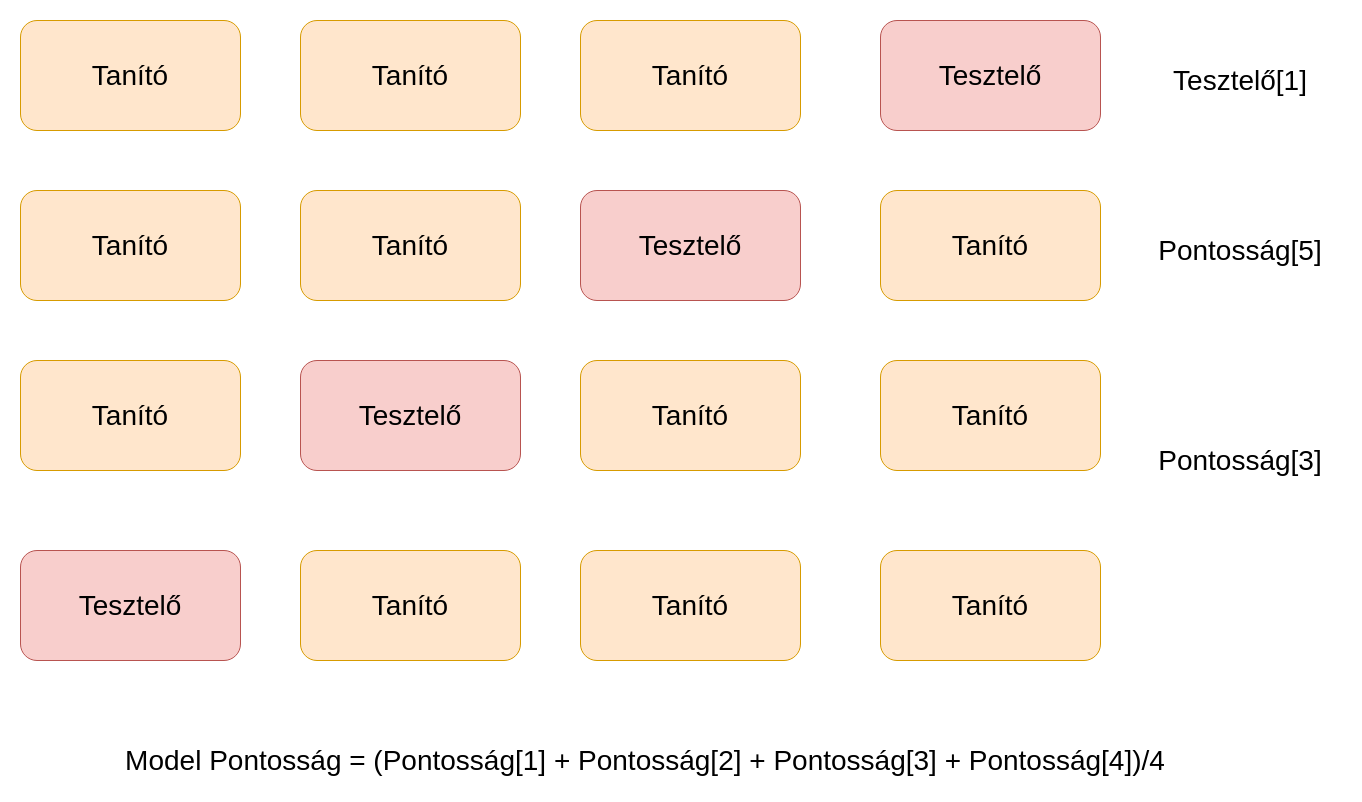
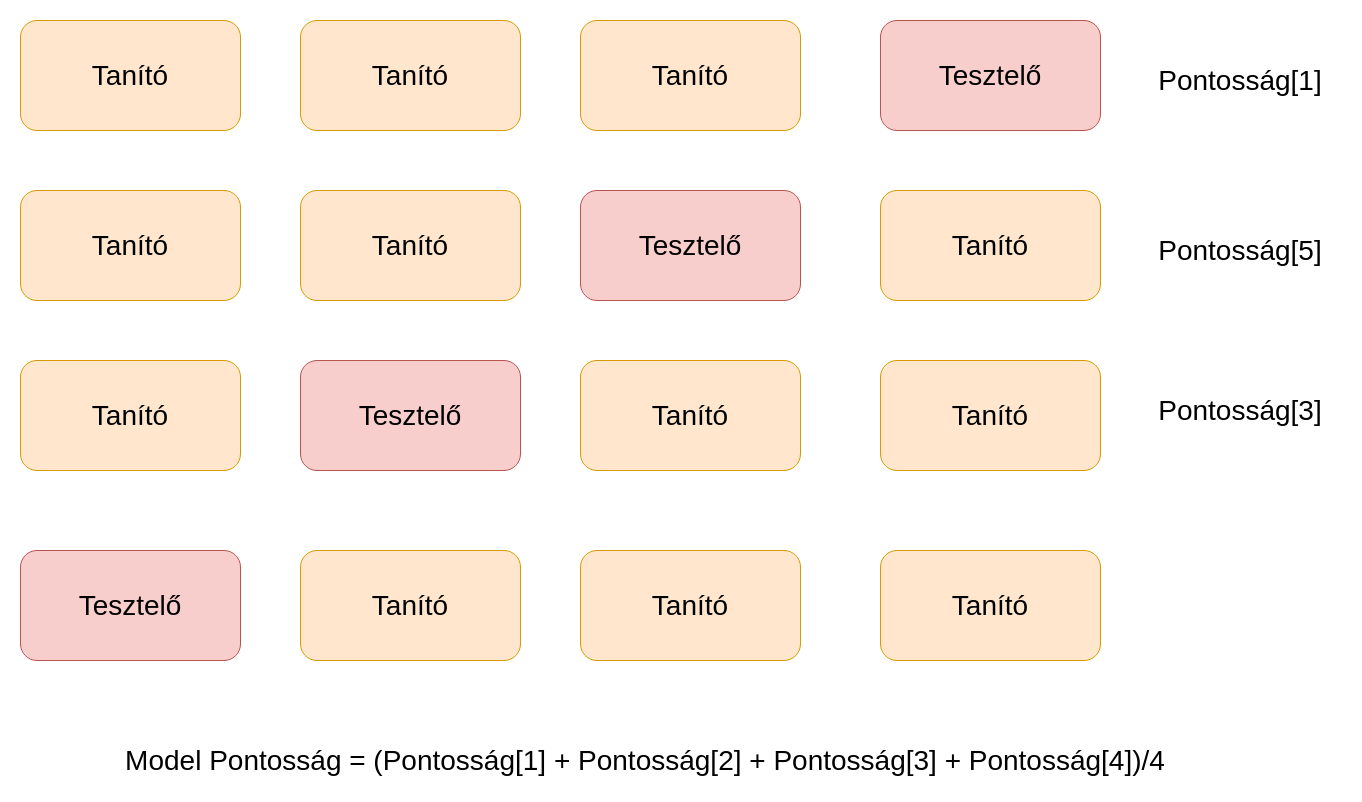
  <mxCell id="0" />
  <mxCell id="1" parent="0" />
  <mxCell id="2" value="&lt;font style=&quot;font-size: 28px&quot;&gt;Tanító&lt;/font&gt;" style="rounded=1;whiteSpace=wrap;html=1;fillColor=#ffe6cc;strokeColor=#d79b00;" vertex="1" parent="1"><mxGeometry x="20" y="20" width="220" height="110" as="geometry" /></mxCell>
  <mxCell id="3" value="&lt;font style=&quot;font-size: 28px&quot;&gt;Tanító&lt;/font&gt;" style="rounded=1;whiteSpace=wrap;html=1;fillColor=#ffe6cc;strokeColor=#d79b00;" vertex="1" parent="1"><mxGeometry x="300" y="20" width="220" height="110" as="geometry" /></mxCell>
  <mxCell id="4" value="&lt;font style=&quot;font-size: 28px&quot;&gt;Tanító&lt;/font&gt;" style="rounded=1;whiteSpace=wrap;html=1;fillColor=#ffe6cc;strokeColor=#d79b00;" vertex="1" parent="1"><mxGeometry x="580" y="20" width="220" height="110" as="geometry" /></mxCell>
  <mxCell id="5" value="&lt;font style=&quot;font-size: 28px&quot;&gt;Tesztelő&lt;/font&gt;" style="rounded=1;whiteSpace=wrap;html=1;fillColor=#f8cecc;strokeColor=#b85450;" vertex="1" parent="1"><mxGeometry x="880" y="20" width="220" height="110" as="geometry" /></mxCell>
  <mxCell id="6" value="&lt;font style=&quot;font-size: 28px&quot;&gt;Tanító&lt;/font&gt;" style="rounded=1;whiteSpace=wrap;html=1;fillColor=#ffe6cc;strokeColor=#d79b00;" vertex="1" parent="1"><mxGeometry x="20" y="190" width="220" height="110" as="geometry" /></mxCell>
  <mxCell id="7" value="&lt;font style=&quot;font-size: 28px&quot;&gt;Tanító&lt;/font&gt;" style="rounded=1;whiteSpace=wrap;html=1;fillColor=#ffe6cc;strokeColor=#d79b00;" vertex="1" parent="1"><mxGeometry x="300" y="190" width="220" height="110" as="geometry" /></mxCell>
  <mxCell id="8" value="&lt;span style=&quot;font-size: 28px&quot;&gt;Tesztelő&lt;/span&gt;" style="rounded=1;whiteSpace=wrap;html=1;fillColor=#f8cecc;strokeColor=#b85450;" vertex="1" parent="1"><mxGeometry x="580" y="190" width="220" height="110" as="geometry" /></mxCell>
  <mxCell id="9" value="&lt;font style=&quot;font-size: 28px&quot;&gt;Tanító&lt;/font&gt;" style="rounded=1;whiteSpace=wrap;html=1;fillColor=#ffe6cc;strokeColor=#d79b00;" vertex="1" parent="1"><mxGeometry x="880" y="190" width="220" height="110" as="geometry" /></mxCell>
  <mxCell id="10" value="&lt;font style=&quot;font-size: 28px&quot;&gt;Tanító&lt;/font&gt;" style="rounded=1;whiteSpace=wrap;html=1;fillColor=#ffe6cc;strokeColor=#d79b00;" vertex="1" parent="1"><mxGeometry x="20" y="360" width="220" height="110" as="geometry" /></mxCell>
  <mxCell id="11" value="&lt;span style=&quot;font-size: 28px&quot;&gt;Tesztelő&lt;/span&gt;" style="rounded=1;whiteSpace=wrap;html=1;fillColor=#f8cecc;strokeColor=#b85450;" vertex="1" parent="1"><mxGeometry x="300" y="360" width="220" height="110" as="geometry" /></mxCell>
  <mxCell id="12" value="&lt;font style=&quot;font-size: 28px&quot;&gt;Tanító&lt;/font&gt;" style="rounded=1;whiteSpace=wrap;html=1;fillColor=#ffe6cc;strokeColor=#d79b00;" vertex="1" parent="1"><mxGeometry x="580" y="360" width="220" height="110" as="geometry" /></mxCell>
  <mxCell id="13" value="&lt;font style=&quot;font-size: 28px&quot;&gt;Tanító&lt;/font&gt;" style="rounded=1;whiteSpace=wrap;html=1;fillColor=#ffe6cc;strokeColor=#d79b00;" vertex="1" parent="1"><mxGeometry x="880" y="360" width="220" height="110" as="geometry" /></mxCell>
  <mxCell id="14" value="&lt;span style=&quot;font-size: 28px&quot;&gt;Tesztelő&lt;/span&gt;" style="rounded=1;whiteSpace=wrap;html=1;fillColor=#f8cecc;strokeColor=#b85450;" vertex="1" parent="1"><mxGeometry x="20" y="550" width="220" height="110" as="geometry" /></mxCell>
  <mxCell id="15" value="&lt;font style=&quot;font-size: 28px&quot;&gt;Tanító&lt;/font&gt;" style="rounded=1;whiteSpace=wrap;html=1;fillColor=#ffe6cc;strokeColor=#d79b00;" vertex="1" parent="1"><mxGeometry x="300" y="550" width="220" height="110" as="geometry" /></mxCell>
  <mxCell id="16" value="&lt;font style=&quot;font-size: 28px&quot;&gt;Tanító&lt;/font&gt;" style="rounded=1;whiteSpace=wrap;html=1;fillColor=#ffe6cc;strokeColor=#d79b00;" vertex="1" parent="1"><mxGeometry x="580" y="550" width="220" height="110" as="geometry" /></mxCell>
  <mxCell id="17" value="&lt;font style=&quot;font-size: 28px&quot;&gt;Tanító&lt;/font&gt;" style="rounded=1;whiteSpace=wrap;html=1;fillColor=#ffe6cc;strokeColor=#d79b00;" vertex="1" parent="1"><mxGeometry x="880" y="550" width="220" height="110" as="geometry" /></mxCell>
- <mxCell id="18" value="&lt;font style=&quot;font-size: 28px&quot;&gt;Tesztelő[1]&lt;/font&gt;" style="text;html=1;strokeColor=none;fillColor=none;align=center;verticalAlign=middle;whiteSpace=wrap;rounded=0;" vertex="1" parent="1"><mxGeometry x="1140" y="60" width="200" height="40" as="geometry" /></mxCell>
+ <mxCell id="18" value="&lt;font style=&quot;font-size: 28px&quot;&gt;Pontosság[1]&lt;/font&gt;" style="text;html=1;strokeColor=none;fillColor=none;align=center;verticalAlign=middle;whiteSpace=wrap;rounded=0;" vertex="1" parent="1"><mxGeometry x="1140" y="60" width="200" height="40" as="geometry" /></mxCell>
  <mxCell id="19" value="&lt;font style=&quot;font-size: 28px&quot;&gt;Pontosság[5]&lt;/font&gt;" style="text;html=1;strokeColor=none;fillColor=none;align=center;verticalAlign=middle;whiteSpace=wrap;rounded=0;" vertex="1" parent="1"><mxGeometry x="1140" y="230" width="200" height="40" as="geometry" /></mxCell>
- <mxCell id="20" value="&lt;font style=&quot;font-size: 28px&quot;&gt;Pontosság[3]&lt;/font&gt;" style="text;html=1;strokeColor=none;fillColor=none;align=center;verticalAlign=middle;whiteSpace=wrap;rounded=0;" vertex="1" parent="1"><mxGeometry x="1140" y="440" width="200" height="40" as="geometry" /></mxCell>
+ <mxCell id="20" value="&lt;font style=&quot;font-size: 28px&quot;&gt;Pontosság[3]&lt;/font&gt;" style="text;html=1;strokeColor=none;fillColor=none;align=center;verticalAlign=middle;whiteSpace=wrap;rounded=0;" vertex="1" parent="1"><mxGeometry x="1140" y="390" width="200" height="40" as="geometry" /></mxCell>
  <mxCell id="21" value="&lt;font style=&quot;font-size: 28px&quot;&gt;Model Pontosság = (Pontosság[1] +&amp;nbsp;&lt;/font&gt;&lt;span style=&quot;font-size: 28px&quot;&gt;Pontosság[2] +&amp;nbsp;&lt;/span&gt;&lt;span style=&quot;font-size: 28px&quot;&gt;Pontosság[3] +&amp;nbsp;&lt;/span&gt;&lt;span style=&quot;font-size: 28px&quot;&gt;Pontosság[4])/4&lt;/span&gt;" style="text;html=1;strokeColor=none;fillColor=none;align=center;verticalAlign=middle;whiteSpace=wrap;rounded=0;" vertex="1" parent="1"><mxGeometry x="20" y="740" width="1250" height="40" as="geometry" /></mxCell>
